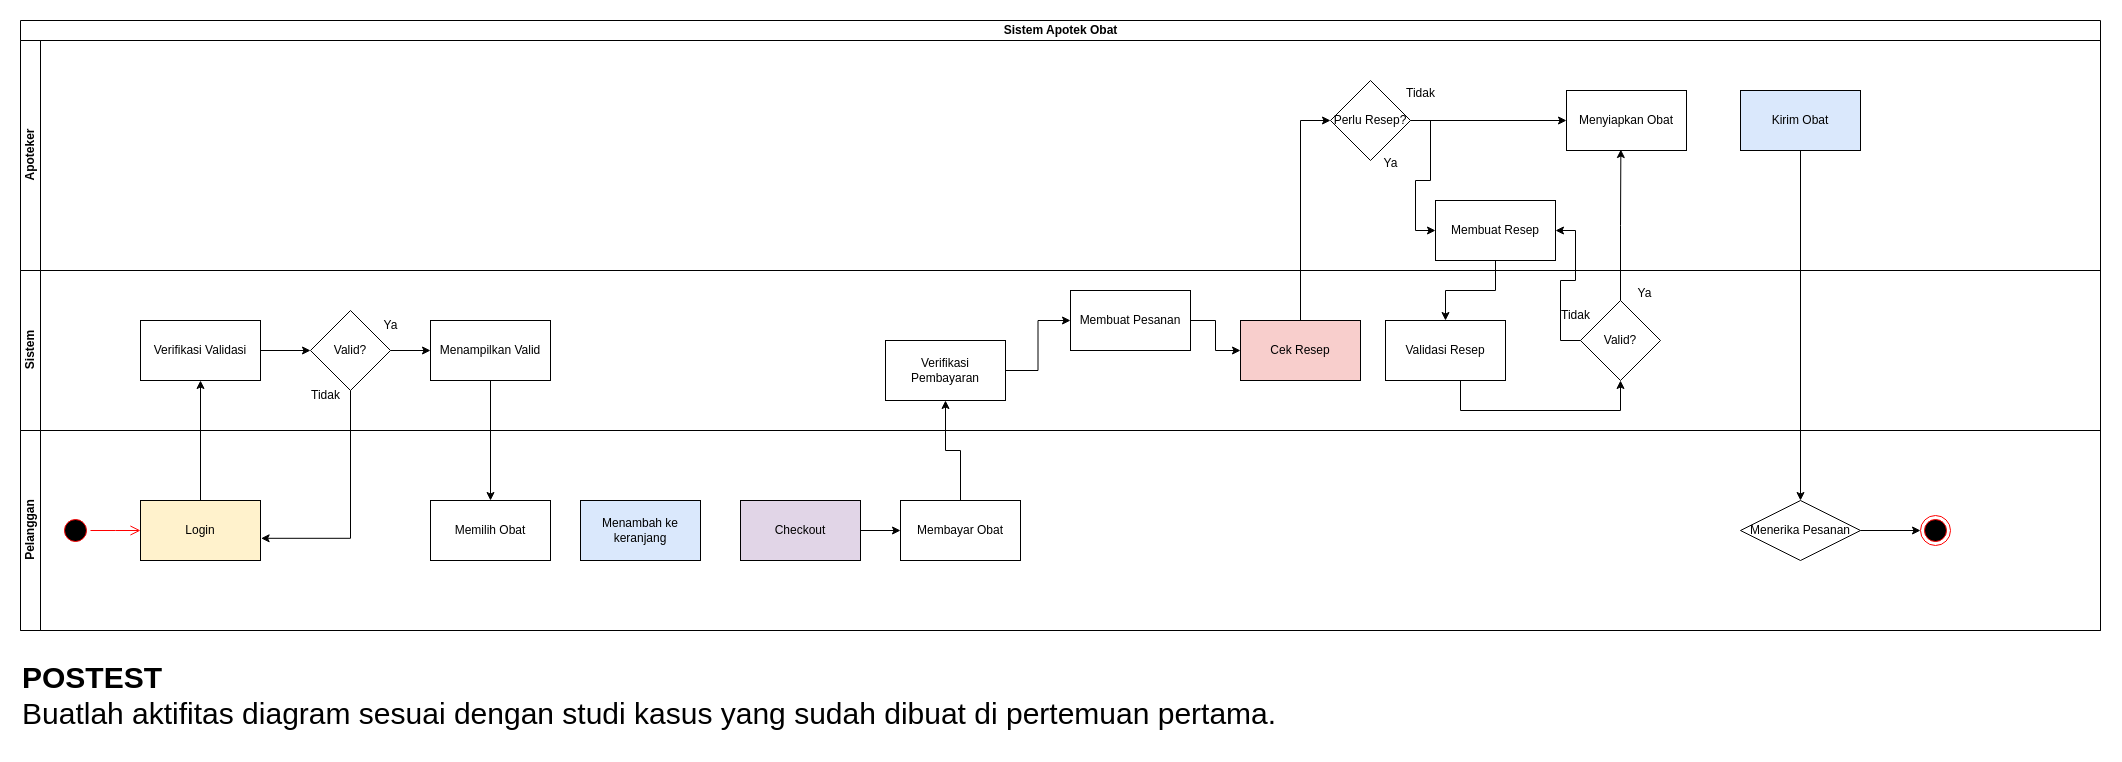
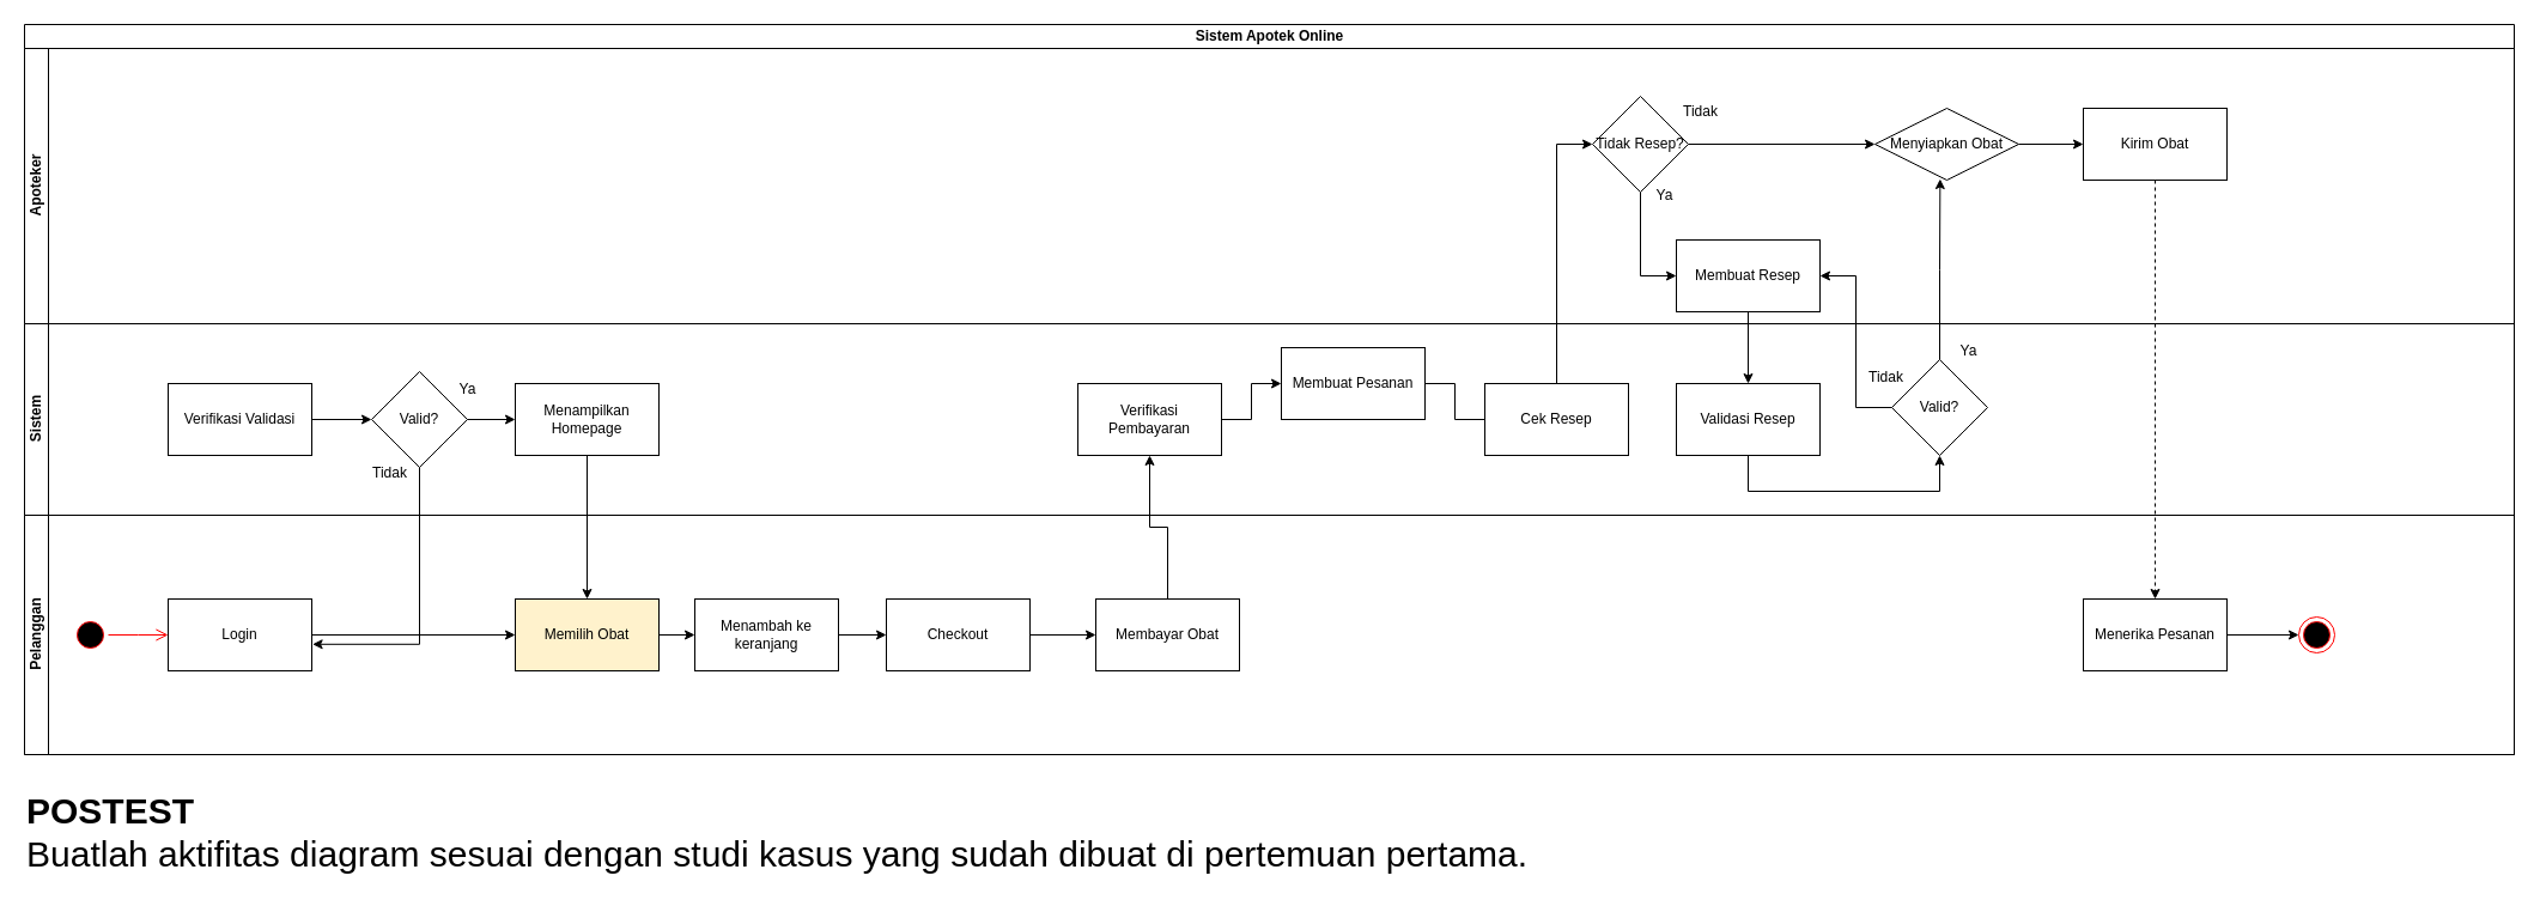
  <mxCell id="0" />
  <mxCell id="1" parent="0" />
- <mxCell id="2" value="Sistem Apotek Obat" style="swimlane;childLayout=stackLayout;resizeParent=1;resizeParentMax=0;horizontal=1;startSize=20;horizontalStack=0;html=1;" vertex="1" parent="1"><mxGeometry x="20" y="20" width="2080" height="610" as="geometry" /></mxCell>
+ <mxCell id="2" value="Sistem Apotek Online" style="swimlane;childLayout=stackLayout;resizeParent=1;resizeParentMax=0;horizontal=1;startSize=20;horizontalStack=0;html=1;" vertex="1" parent="1"><mxGeometry x="20" y="20" width="2080" height="610" as="geometry" /></mxCell>
  <mxCell id="3" value="Apoteker" style="swimlane;startSize=20;horizontal=0;html=1;" vertex="1" parent="2"><mxGeometry y="20" width="2080" height="230" as="geometry" /></mxCell>
- <mxCell id="5" value="Menyiapkan Obat" style="rounded=0;whiteSpace=wrap;html=1;" vertex="1" parent="3"><mxGeometry x="1546" y="50" width="120" height="60" as="geometry" /></mxCell>
- <mxCell id="6" value="Membuat Resep" style="rounded=0;whiteSpace=wrap;html=1;" vertex="1" parent="3"><mxGeometry x="1415" y="160" width="120" height="60" as="geometry" /></mxCell>
+ <mxCell id="4" style="edgeStyle=orthogonalEdgeStyle;rounded=0;orthogonalLoop=1;jettySize=auto;html=1;entryX=0;entryY=0.5;entryDx=0;entryDy=0;" edge="1" parent="3" source="5" target="10"><mxGeometry relative="1" as="geometry" /></mxCell>
+ <mxCell id="5" value="Menyiapkan Obat" style="rhombus;whiteSpace=wrap;html=1;" vertex="1" parent="3"><mxGeometry x="1546" y="50" width="120" height="60" as="geometry" /></mxCell>
+ <mxCell id="6" value="Membuat Resep" style="rounded=0;whiteSpace=wrap;html=1;" vertex="1" parent="3"><mxGeometry x="1380" y="160" width="120" height="60" as="geometry" /></mxCell>
  <mxCell id="7" style="edgeStyle=orthogonalEdgeStyle;rounded=0;orthogonalLoop=1;jettySize=auto;html=1;entryX=0;entryY=0.5;entryDx=0;entryDy=0;" edge="1" parent="3" source="9" target="6"><mxGeometry relative="1" as="geometry" /></mxCell>
  <mxCell id="8" style="edgeStyle=orthogonalEdgeStyle;rounded=0;orthogonalLoop=1;jettySize=auto;html=1;" edge="1" parent="3" source="9" target="5"><mxGeometry relative="1" as="geometry" /></mxCell>
- <mxCell id="9" value="Perlu Resep?" style="rhombus;whiteSpace=wrap;html=1;" vertex="1" parent="3"><mxGeometry x="1310" y="40" width="80" height="80" as="geometry" /></mxCell>
- <mxCell id="10" value="Kirim Obat" style="rounded=0;whiteSpace=wrap;html=1;fillColor=#dae8fc;" vertex="1" parent="3"><mxGeometry x="1720" y="50" width="120" height="60" as="geometry" /></mxCell>
+ <mxCell id="9" value="Tidak Resep?" style="rhombus;whiteSpace=wrap;html=1;" vertex="1" parent="3"><mxGeometry x="1310" y="40" width="80" height="80" as="geometry" /></mxCell>
+ <mxCell id="10" value="Kirim Obat" style="rounded=0;whiteSpace=wrap;html=1;" vertex="1" parent="3"><mxGeometry x="1720" y="50" width="120" height="60" as="geometry" /></mxCell>
  <mxCell id="11" value="Sistem" style="swimlane;startSize=20;horizontal=0;html=1;" vertex="1" parent="2"><mxGeometry y="250" width="2080" height="160" as="geometry" /></mxCell>
  <mxCell id="12" style="edgeStyle=orthogonalEdgeStyle;rounded=0;orthogonalLoop=1;jettySize=auto;html=1;entryX=0;entryY=0.5;entryDx=0;entryDy=0;" edge="1" parent="11" source="13" target="15"><mxGeometry relative="1" as="geometry" /></mxCell>
- <mxCell id="13" value="Verifikasi Pembayaran" style="rounded=0;whiteSpace=wrap;html=1;" vertex="1" parent="11"><mxGeometry x="865" y="70" width="120" height="60" as="geometry" /></mxCell>
- <mxCell id="14" style="edgeStyle=orthogonalEdgeStyle;rounded=0;orthogonalLoop=1;jettySize=auto;html=1;entryX=0;entryY=0.5;entryDx=0;entryDy=0;" edge="1" parent="11" source="15" target="16"><mxGeometry relative="1" as="geometry" /></mxCell>
+ <mxCell id="13" value="Verifikasi Pembayaran" style="rounded=0;whiteSpace=wrap;html=1;" vertex="1" parent="11"><mxGeometry x="880" y="50" width="120" height="60" as="geometry" /></mxCell>
+ <mxCell id="14" style="edgeStyle=orthogonalEdgeStyle;rounded=0;orthogonalLoop=1;jettySize=auto;html=1;entryX=0;entryY=0.5;entryDx=0;entryDy=0;endArrow=none;" edge="1" parent="11" source="15" target="16"><mxGeometry relative="1" as="geometry" /></mxCell>
  <mxCell id="15" value="Membuat Pesanan" style="rounded=0;whiteSpace=wrap;html=1;" vertex="1" parent="11"><mxGeometry x="1050" y="20" width="120" height="60" as="geometry" /></mxCell>
- <mxCell id="16" value="Cek Resep" style="rounded=0;whiteSpace=wrap;html=1;fillColor=#f8cecc;" vertex="1" parent="11"><mxGeometry x="1220" y="50" width="120" height="60" as="geometry" /></mxCell>
+ <mxCell id="16" value="Cek Resep" style="rounded=0;whiteSpace=wrap;html=1;" vertex="1" parent="11"><mxGeometry x="1220" y="50" width="120" height="60" as="geometry" /></mxCell>
  <mxCell id="17" value="Verifikasi Validasi" style="rounded=0;whiteSpace=wrap;html=1;" vertex="1" parent="11"><mxGeometry x="120" y="50" width="120" height="60" as="geometry" /></mxCell>
  <mxCell id="18" style="edgeStyle=orthogonalEdgeStyle;rounded=0;orthogonalLoop=1;jettySize=auto;html=1;entryX=0;entryY=0.5;entryDx=0;entryDy=0;" edge="1" parent="11" source="17" target="20"><mxGeometry relative="1" as="geometry" /></mxCell>
  <mxCell id="19" value="Tidak" style="text;html=1;align=center;verticalAlign=middle;resizable=0;points=[];autosize=1;strokeColor=none;fillColor=none;" vertex="1" parent="11"><mxGeometry x="280" y="110" width="50" height="30" as="geometry" /></mxCell>
  <mxCell id="20" value="Valid?" style="rhombus;whiteSpace=wrap;html=1;" vertex="1" parent="11"><mxGeometry x="290" y="40" width="80" height="80" as="geometry" /></mxCell>
- <mxCell id="21" value="Menampilkan Valid" style="rounded=0;whiteSpace=wrap;html=1;" vertex="1" parent="11"><mxGeometry x="410" y="50" width="120" height="60" as="geometry" /></mxCell>
+ <mxCell id="21" value="Menampilkan Homepage" style="rounded=0;whiteSpace=wrap;html=1;" vertex="1" parent="11"><mxGeometry x="410" y="50" width="120" height="60" as="geometry" /></mxCell>
  <mxCell id="22" style="edgeStyle=orthogonalEdgeStyle;rounded=0;orthogonalLoop=1;jettySize=auto;html=1;entryX=0;entryY=0.5;entryDx=0;entryDy=0;" edge="1" parent="11" source="20" target="21"><mxGeometry relative="1" as="geometry" /></mxCell>
  <mxCell id="23" value="Ya" style="text;html=1;align=center;verticalAlign=middle;resizable=0;points=[];autosize=1;strokeColor=none;fillColor=none;" vertex="1" parent="11"><mxGeometry x="350" y="40" width="40" height="30" as="geometry" /></mxCell>
  <mxCell id="24" style="edgeStyle=orthogonalEdgeStyle;rounded=0;orthogonalLoop=1;jettySize=auto;html=1;entryX=0.5;entryY=1;entryDx=0;entryDy=0;" edge="1" parent="11" source="25" target="26"><mxGeometry relative="1" as="geometry"><Array as="points"><mxPoint x="1440" y="140" /><mxPoint x="1600" y="140" /></Array></mxGeometry></mxCell>
- <mxCell id="25" value="Validasi Resep" style="rounded=0;whiteSpace=wrap;html=1;" vertex="1" parent="11"><mxGeometry x="1365" y="50" width="120" height="60" as="geometry" /></mxCell>
+ <mxCell id="25" value="Validasi Resep" style="rounded=0;whiteSpace=wrap;html=1;" vertex="1" parent="11"><mxGeometry x="1380" y="50" width="120" height="60" as="geometry" /></mxCell>
  <mxCell id="26" value="Valid?" style="rhombus;whiteSpace=wrap;html=1;" vertex="1" parent="11"><mxGeometry x="1560" y="30" width="80" height="80" as="geometry" /></mxCell>
  <mxCell id="27" value="Tidak" style="text;html=1;align=center;verticalAlign=middle;resizable=0;points=[];autosize=1;strokeColor=none;fillColor=none;" vertex="1" parent="11"><mxGeometry x="1530" y="30" width="50" height="30" as="geometry" /></mxCell>
  <mxCell id="28" value="Pelanggan" style="swimlane;startSize=20;horizontal=0;html=1;" vertex="1" parent="2"><mxGeometry y="410" width="2080" height="200" as="geometry" /></mxCell>
  <mxCell id="29" value="" style="ellipse;html=1;shape=startState;fillColor=#000000;strokeColor=#ff0000;" vertex="1" parent="28"><mxGeometry x="40" y="85" width="30" height="30" as="geometry" /></mxCell>
- <mxCell id="30" value="Login" style="rounded=0;whiteSpace=wrap;html=1;fillColor=#fff2cc;" vertex="1" parent="28"><mxGeometry x="120" y="70" width="120" height="60" as="geometry" /></mxCell>
- <mxCell id="32" value="Memilih Obat" style="rounded=0;whiteSpace=wrap;html=1;" vertex="1" parent="28"><mxGeometry x="410" y="70" width="120" height="60" as="geometry" /></mxCell>
- <mxCell id="34" value="Menambah ke keranjang" style="rounded=0;whiteSpace=wrap;html=1;fillColor=#dae8fc;" vertex="1" parent="28"><mxGeometry x="560" y="70" width="120" height="60" as="geometry" /></mxCell>
+ <mxCell id="30" value="Login" style="rounded=0;whiteSpace=wrap;html=1;" vertex="1" parent="28"><mxGeometry x="120" y="70" width="120" height="60" as="geometry" /></mxCell>
+ <mxCell id="31" style="edgeStyle=orthogonalEdgeStyle;rounded=0;orthogonalLoop=1;jettySize=auto;html=1;" edge="1" parent="28" source="32" target="34"><mxGeometry relative="1" as="geometry" /></mxCell>
+ <mxCell id="32" value="Memilih Obat" style="rounded=0;whiteSpace=wrap;html=1;fillColor=#fff2cc;" vertex="1" parent="28"><mxGeometry x="410" y="70" width="120" height="60" as="geometry" /></mxCell>
+ <mxCell id="33" style="edgeStyle=orthogonalEdgeStyle;rounded=0;orthogonalLoop=1;jettySize=auto;html=1;entryX=0;entryY=0.5;entryDx=0;entryDy=0;" edge="1" parent="28" source="34" target="36"><mxGeometry relative="1" as="geometry" /></mxCell>
+ <mxCell id="34" value="Menambah ke keranjang" style="rounded=0;whiteSpace=wrap;html=1;" vertex="1" parent="28"><mxGeometry x="560" y="70" width="120" height="60" as="geometry" /></mxCell>
  <mxCell id="35" style="edgeStyle=orthogonalEdgeStyle;rounded=0;orthogonalLoop=1;jettySize=auto;html=1;entryX=0;entryY=0.5;entryDx=0;entryDy=0;" edge="1" parent="28" source="36" target="37"><mxGeometry relative="1" as="geometry" /></mxCell>
- <mxCell id="36" value="Checkout" style="rounded=0;whiteSpace=wrap;html=1;fillColor=#e1d5e7;" vertex="1" parent="28"><mxGeometry x="720" y="70" width="120" height="60" as="geometry" /></mxCell>
- <mxCell id="37" value="Membayar Obat" style="rounded=0;whiteSpace=wrap;html=1;" vertex="1" parent="28"><mxGeometry x="880" y="70" width="120" height="60" as="geometry" /></mxCell>
+ <mxCell id="36" value="Checkout" style="rounded=0;whiteSpace=wrap;html=1;" vertex="1" parent="28"><mxGeometry x="720" y="70" width="120" height="60" as="geometry" /></mxCell>
+ <mxCell id="37" value="Membayar Obat" style="rounded=0;whiteSpace=wrap;html=1;" vertex="1" parent="28"><mxGeometry x="895" y="70" width="120" height="60" as="geometry" /></mxCell>
  <mxCell id="38" style="edgeStyle=orthogonalEdgeStyle;rounded=0;orthogonalLoop=1;jettySize=auto;html=1;" edge="1" parent="28" source="39" target="40"><mxGeometry relative="1" as="geometry" /></mxCell>
- <mxCell id="39" value="Menerika Pesanan" style="rhombus;whiteSpace=wrap;html=1;" vertex="1" parent="28"><mxGeometry x="1720" y="70" width="120" height="60" as="geometry" /></mxCell>
+ <mxCell id="39" value="Menerika Pesanan" style="rounded=0;whiteSpace=wrap;html=1;" vertex="1" parent="28"><mxGeometry x="1720" y="70" width="120" height="60" as="geometry" /></mxCell>
  <mxCell id="40" value="" style="ellipse;html=1;shape=endState;fillColor=#000000;strokeColor=#ff0000;" vertex="1" parent="28"><mxGeometry x="1900" y="85" width="30" height="30" as="geometry" /></mxCell>
- <mxCell id="41" style="edgeStyle=orthogonalEdgeStyle;rounded=0;orthogonalLoop=1;jettySize=auto;html=1;entryX=0.5;entryY=1;entryDx=0;entryDy=0;" edge="1" parent="2" source="30" target="17"><mxGeometry relative="1" as="geometry" /></mxCell>
+ <mxCell id="41" style="edgeStyle=orthogonalEdgeStyle;rounded=0;orthogonalLoop=1;jettySize=auto;html=1;" edge="1" parent="2" source="30" target="32"><mxGeometry relative="1" as="geometry" /></mxCell>
  <mxCell id="42" style="edgeStyle=orthogonalEdgeStyle;rounded=0;orthogonalLoop=1;jettySize=auto;html=1;entryX=1.005;entryY=0.63;entryDx=0;entryDy=0;entryPerimeter=0;" edge="1" parent="2" source="20" target="30"><mxGeometry relative="1" as="geometry"><Array as="points"><mxPoint x="330" y="328" /></Array></mxGeometry></mxCell>
  <mxCell id="43" style="edgeStyle=orthogonalEdgeStyle;rounded=0;orthogonalLoop=1;jettySize=auto;html=1;" edge="1" parent="2" source="21" target="32"><mxGeometry relative="1" as="geometry" /></mxCell>
  <mxCell id="44" style="edgeStyle=orthogonalEdgeStyle;rounded=0;orthogonalLoop=1;jettySize=auto;html=1;entryX=0;entryY=0.5;entryDx=0;entryDy=0;" edge="1" parent="2" source="16" target="9"><mxGeometry relative="1" as="geometry" /></mxCell>
  <mxCell id="45" style="edgeStyle=orthogonalEdgeStyle;rounded=0;orthogonalLoop=1;jettySize=auto;html=1;" edge="1" parent="2" source="37" target="13"><mxGeometry relative="1" as="geometry"><mxPoint x="940" y="370" as="targetPoint" /></mxGeometry></mxCell>
  <mxCell id="46" style="edgeStyle=orthogonalEdgeStyle;rounded=0;orthogonalLoop=1;jettySize=auto;html=1;" edge="1" parent="2" source="6" target="25"><mxGeometry relative="1" as="geometry" /></mxCell>
  <mxCell id="47" style="edgeStyle=orthogonalEdgeStyle;rounded=0;orthogonalLoop=1;jettySize=auto;html=1;entryX=0.453;entryY=0.984;entryDx=0;entryDy=0;entryPerimeter=0;" edge="1" parent="2" source="26" target="5"><mxGeometry relative="1" as="geometry" /></mxCell>
  <mxCell id="48" style="edgeStyle=orthogonalEdgeStyle;rounded=0;orthogonalLoop=1;jettySize=auto;html=1;entryX=1;entryY=0.5;entryDx=0;entryDy=0;" edge="1" parent="2" source="26" target="6"><mxGeometry relative="1" as="geometry" /></mxCell>
- <mxCell id="49" style="edgeStyle=orthogonalEdgeStyle;rounded=0;orthogonalLoop=1;jettySize=auto;html=1;" edge="1" parent="2" source="10" target="39"><mxGeometry relative="1" as="geometry" /></mxCell>
+ <mxCell id="49" style="edgeStyle=orthogonalEdgeStyle;rounded=0;orthogonalLoop=1;jettySize=auto;html=1;dashed=1;" edge="1" parent="2" source="10" target="39"><mxGeometry relative="1" as="geometry" /></mxCell>
  <mxCell id="50" value="" style="edgeStyle=orthogonalEdgeStyle;html=1;verticalAlign=bottom;endArrow=open;endSize=8;strokeColor=#ff0000;rounded=0;" edge="1" source="29" parent="1"><mxGeometry relative="1" as="geometry"><mxPoint x="140" y="530" as="targetPoint" /></mxGeometry></mxCell>
  <mxCell id="51" value="Tidak" style="text;html=1;align=center;verticalAlign=middle;resizable=0;points=[];autosize=1;strokeColor=none;fillColor=none;" vertex="1" parent="1"><mxGeometry x="1395" y="78" width="50" height="30" as="geometry" /></mxCell>
  <mxCell id="52" value="Ya" style="text;html=1;align=center;verticalAlign=middle;resizable=0;points=[];autosize=1;strokeColor=none;fillColor=none;" vertex="1" parent="1"><mxGeometry x="1370" y="148" width="40" height="30" as="geometry" /></mxCell>
  <mxCell id="53" value="Ya" style="text;html=1;align=center;verticalAlign=middle;resizable=0;points=[];autosize=1;strokeColor=none;fillColor=none;" vertex="1" parent="1"><mxGeometry x="1624" y="278" width="40" height="30" as="geometry" /></mxCell>
  <mxCell id="54" value="&lt;font style=&quot;font-size: 30px;&quot;&gt;&lt;b&gt;POSTEST&lt;/b&gt;&lt;/font&gt;&lt;div&gt;&lt;span style=&quot;font-size: 30px;&quot;&gt;Buatlah aktifitas diagram sesuai dengan studi kasus yang sudah dibuat di pertemuan pertama.&lt;/span&gt;&lt;/div&gt;" style="text;html=1;align=left;verticalAlign=middle;resizable=0;points=[];autosize=1;strokeColor=none;fillColor=none;" vertex="1" parent="1"><mxGeometry x="20" y="650" width="1280" height="90" as="geometry" /></mxCell>
